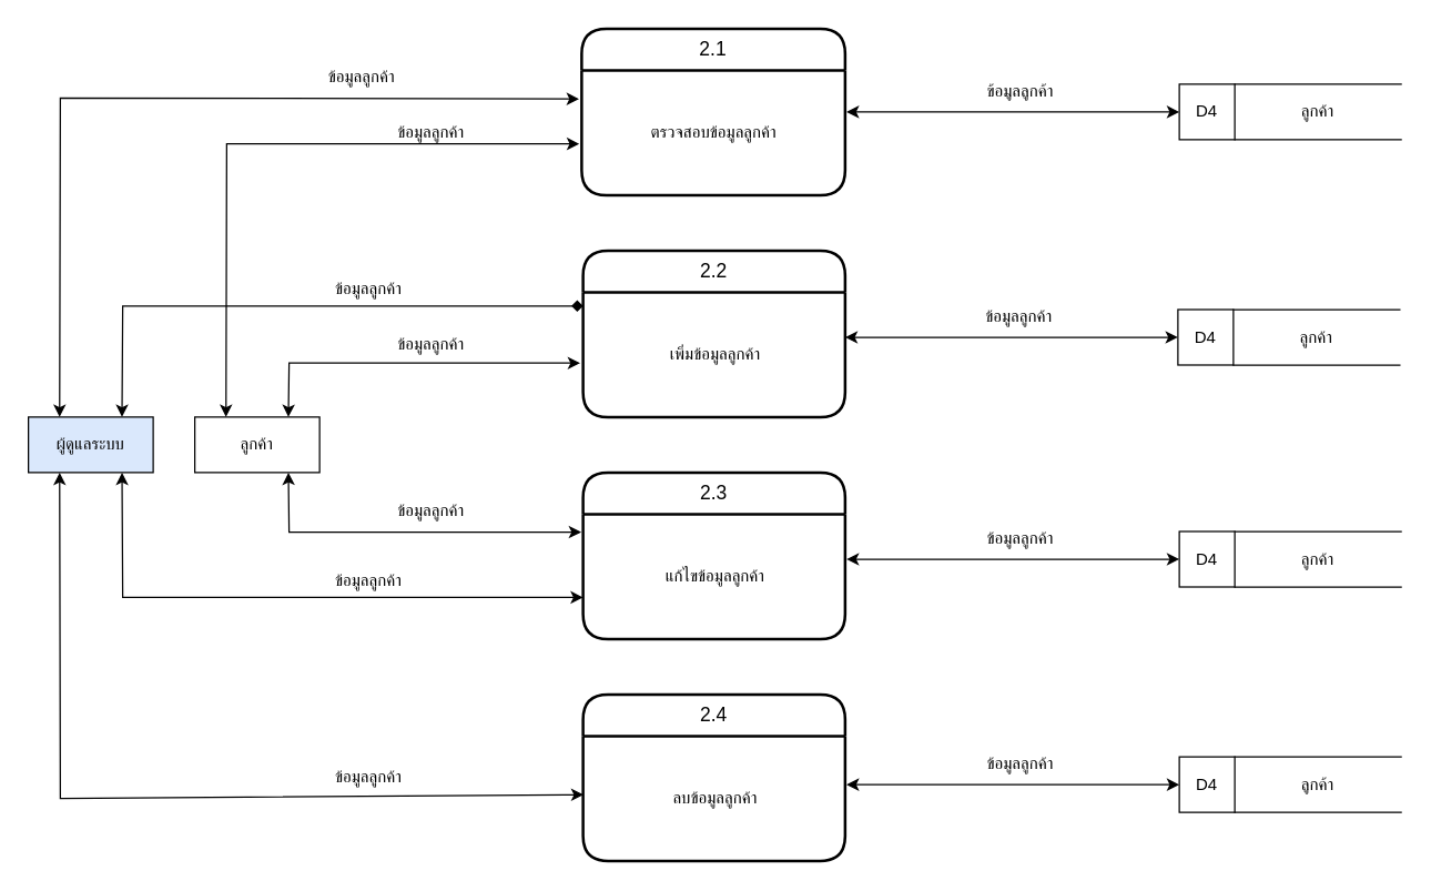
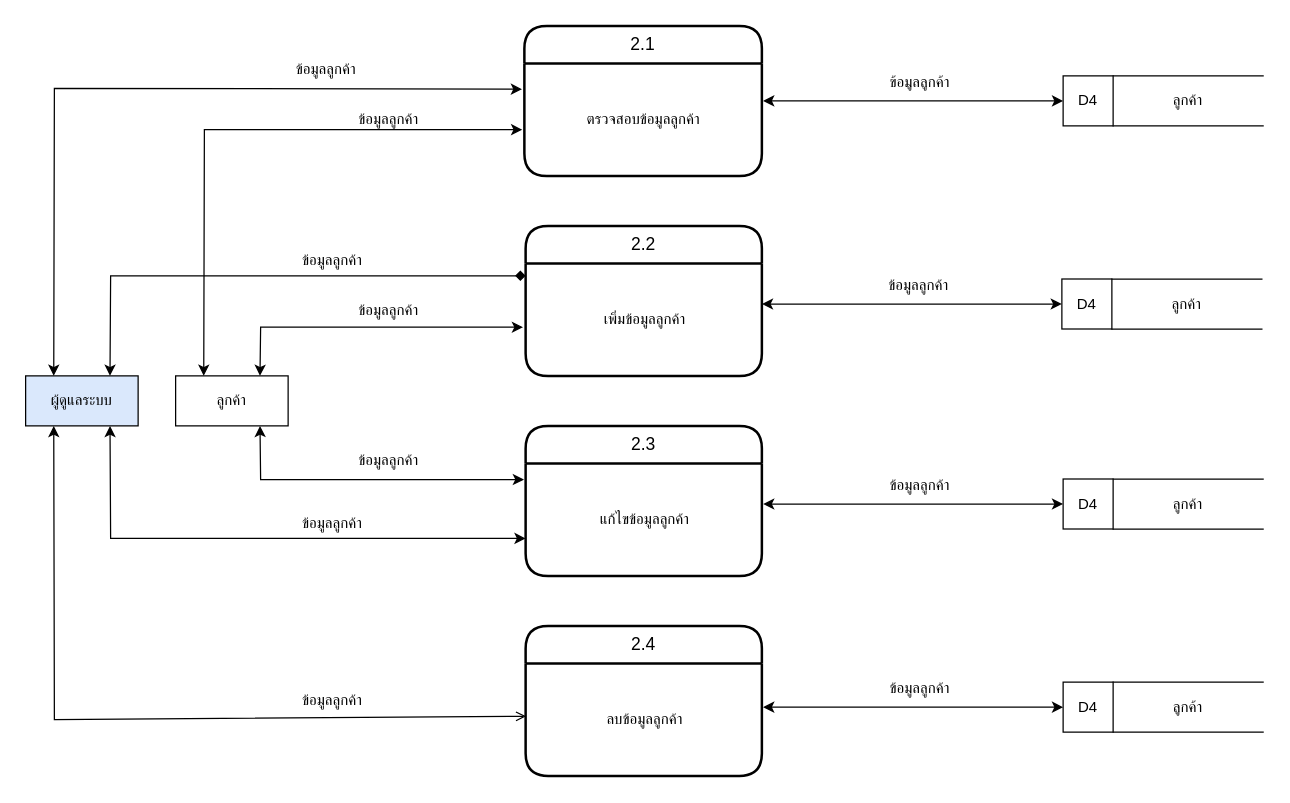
  <mxCell id="0" />
  <mxCell id="1" parent="0" />
  <mxCell id="2" value="ผู้ดูแลระบบ" style="rounded=0;whiteSpace=wrap;html=1;fillColor=#dae8fc;" vertex="1" parent="1"><mxGeometry x="20" y="300" width="90" height="40" as="geometry" /></mxCell>
  <mxCell id="3" value="2.1" style="swimlane;childLayout=stackLayout;horizontal=1;startSize=30;horizontalStack=0;rounded=1;fontSize=14;fontStyle=0;strokeWidth=2;resizeParent=0;resizeLast=1;shadow=0;dashed=0;align=center;arcSize=20;whiteSpace=wrap;html=1;swimlaneLine=1;glass=0;" vertex="1" parent="1"><mxGeometry x="419" y="20" width="190" height="120" as="geometry" /></mxCell>
  <mxCell id="4" value="ตรวจสอบข้อมูลลูกค้า" style="text;html=1;align=center;verticalAlign=middle;resizable=0;points=[];autosize=1;strokeColor=none;fillColor=none;" vertex="1" parent="3"><mxGeometry y="30" width="190" height="90" as="geometry" /></mxCell>
  <mxCell id="5" value="2.2" style="swimlane;childLayout=stackLayout;horizontal=1;startSize=30;horizontalStack=0;rounded=1;fontSize=14;fontStyle=0;strokeWidth=2;resizeParent=0;resizeLast=1;shadow=0;dashed=0;align=center;arcSize=20;whiteSpace=wrap;html=1;swimlaneLine=1;glass=0;" vertex="1" parent="1"><mxGeometry x="420" y="180" width="189" height="120" as="geometry" /></mxCell>
  <mxCell id="6" value="เพิ่มข้อมูลลูกค้า" style="text;html=1;align=center;verticalAlign=middle;resizable=0;points=[];autosize=1;strokeColor=none;fillColor=none;" vertex="1" parent="5"><mxGeometry y="30" width="189" height="90" as="geometry" /></mxCell>
  <mxCell id="7" value="2.3" style="swimlane;childLayout=stackLayout;horizontal=1;startSize=30;horizontalStack=0;rounded=1;fontSize=14;fontStyle=0;strokeWidth=2;resizeParent=0;resizeLast=1;shadow=0;dashed=0;align=center;arcSize=20;whiteSpace=wrap;html=1;swimlaneLine=1;glass=0;" vertex="1" parent="1"><mxGeometry x="420" y="340" width="189" height="120" as="geometry" /></mxCell>
  <mxCell id="8" value="แก้ไขข้อมูลลูกค้า" style="text;html=1;align=center;verticalAlign=middle;resizable=0;points=[];autosize=1;strokeColor=none;fillColor=none;" vertex="1" parent="7"><mxGeometry y="30" width="189" height="90" as="geometry" /></mxCell>
  <mxCell id="9" value="2.4" style="swimlane;childLayout=stackLayout;horizontal=1;startSize=30;horizontalStack=0;rounded=1;fontSize=14;fontStyle=0;strokeWidth=2;resizeParent=0;resizeLast=1;shadow=0;dashed=0;align=center;arcSize=20;whiteSpace=wrap;html=1;swimlaneLine=1;glass=0;" vertex="1" parent="1"><mxGeometry x="420" y="500" width="189" height="120" as="geometry" /></mxCell>
  <mxCell id="10" value="ลบข้อมูลลูกค้า" style="text;html=1;align=center;verticalAlign=middle;resizable=0;points=[];autosize=1;strokeColor=none;fillColor=none;" vertex="1" parent="9"><mxGeometry y="30" width="189" height="90" as="geometry" /></mxCell>
  <mxCell id="11" value="ลูกค้า" style="shape=partialRectangle;whiteSpace=wrap;html=1;left=0;right=0;fillColor=none;" vertex="1" parent="1"><mxGeometry x="890" y="60" width="120" height="40" as="geometry" /></mxCell>
  <mxCell id="12" value="D4" style="rounded=0;whiteSpace=wrap;html=1;" vertex="1" parent="1"><mxGeometry x="850" y="60" width="40" height="40" as="geometry" /></mxCell>
  <mxCell id="13" value="" style="endArrow=classic;startArrow=classic;html=1;rounded=0;exitX=0.25;exitY=0;exitDx=0;exitDy=0;entryX=-0.01;entryY=0.229;entryDx=0;entryDy=0;entryPerimeter=0;" edge="1" parent="1" source="2" target="4"><mxGeometry width="50" height="50" relative="1" as="geometry"><mxPoint x="460" y="290" as="sourcePoint" /><mxPoint x="390" y="100" as="targetPoint" /><Array as="points"><mxPoint x="43" y="70" /></Array></mxGeometry></mxCell>
  <mxCell id="14" value="" style="endArrow=diamond;startArrow=classic;html=1;rounded=0;exitX=0.75;exitY=0;exitDx=0;exitDy=0;entryX=0;entryY=0.111;entryDx=0;entryDy=0;entryPerimeter=0;" edge="1" parent="1" source="2" target="6"><mxGeometry width="50" height="50" relative="1" as="geometry"><mxPoint x="350" y="220" as="sourcePoint" /><mxPoint x="400" y="170" as="targetPoint" /><Array as="points"><mxPoint x="88" y="220" /></Array></mxGeometry></mxCell>
  <mxCell id="15" value="" style="endArrow=classic;startArrow=classic;html=1;rounded=0;exitX=0.75;exitY=1;exitDx=0;exitDy=0;" edge="1" parent="1" source="2"><mxGeometry width="50" height="50" relative="1" as="geometry"><mxPoint x="350" y="470" as="sourcePoint" /><mxPoint x="420" y="430" as="targetPoint" /><Array as="points"><mxPoint x="88" y="430" /></Array></mxGeometry></mxCell>
- <mxCell id="16" value="" style="endArrow=classic;startArrow=classic;html=1;rounded=0;exitX=0.25;exitY=1;exitDx=0;exitDy=0;entryX=0.002;entryY=0.47;entryDx=0;entryDy=0;entryPerimeter=0;" edge="1" parent="1" source="2" target="10"><mxGeometry width="50" height="50" relative="1" as="geometry"><mxPoint x="350" y="380" as="sourcePoint" /><mxPoint x="420" y="560" as="targetPoint" /><Array as="points"><mxPoint x="43" y="575" /></Array></mxGeometry></mxCell>
+ <mxCell id="16" value="" style="endArrow=open;startArrow=classic;html=1;rounded=0;exitX=0.25;exitY=1;exitDx=0;exitDy=0;entryX=0.002;entryY=0.47;entryDx=0;entryDy=0;entryPerimeter=0;" edge="1" parent="1" source="2" target="10"><mxGeometry width="50" height="50" relative="1" as="geometry"><mxPoint x="350" y="380" as="sourcePoint" /><mxPoint x="420" y="560" as="targetPoint" /><Array as="points"><mxPoint x="43" y="575" /></Array></mxGeometry></mxCell>
  <mxCell id="17" value="" style="endArrow=classic;startArrow=classic;html=1;rounded=0;entryX=0;entryY=0.5;entryDx=0;entryDy=0;" edge="1" parent="1" target="12"><mxGeometry width="50" height="50" relative="1" as="geometry"><mxPoint x="610" y="80" as="sourcePoint" /><mxPoint x="640" y="70" as="targetPoint" /></mxGeometry></mxCell>
  <mxCell id="18" value="ข้อมูลลูกค้า" style="text;html=1;align=center;verticalAlign=middle;resizable=0;points=[];autosize=1;strokeColor=none;fillColor=none;" vertex="1" parent="1"><mxGeometry x="220" y="40" width="80" height="30" as="geometry" /></mxCell>
  <mxCell id="19" value="ข้อมูลลูกค้า" style="text;html=1;align=center;verticalAlign=middle;resizable=0;points=[];autosize=1;strokeColor=none;fillColor=none;" vertex="1" parent="1"><mxGeometry x="225" y="545" width="80" height="30" as="geometry" /></mxCell>
  <mxCell id="20" value="ข้อมูลลูกค้า" style="text;html=1;align=center;verticalAlign=middle;resizable=0;points=[];autosize=1;strokeColor=none;fillColor=none;" vertex="1" parent="1"><mxGeometry x="225" y="402.5" width="80" height="30" as="geometry" /></mxCell>
  <mxCell id="21" value="ข้อมูลลูกค้า" style="text;html=1;align=center;verticalAlign=middle;resizable=0;points=[];autosize=1;strokeColor=none;fillColor=none;" vertex="1" parent="1"><mxGeometry x="225" y="192.5" width="80" height="30" as="geometry" /></mxCell>
  <mxCell id="22" value="ข้อมูลลูกค้า" style="text;html=1;align=center;verticalAlign=middle;resizable=0;points=[];autosize=1;strokeColor=none;fillColor=none;" vertex="1" parent="1"><mxGeometry x="695" y="50" width="80" height="30" as="geometry" /></mxCell>
  <mxCell id="23" value="ลูกค้า" style="shape=partialRectangle;whiteSpace=wrap;html=1;left=0;right=0;fillColor=none;" vertex="1" parent="1"><mxGeometry x="889" y="222.5" width="120" height="40" as="geometry" /></mxCell>
  <mxCell id="24" value="D4" style="rounded=0;whiteSpace=wrap;html=1;" vertex="1" parent="1"><mxGeometry x="849" y="222.5" width="40" height="40" as="geometry" /></mxCell>
  <mxCell id="25" value="" style="endArrow=classic;startArrow=classic;html=1;rounded=0;entryX=0;entryY=0.5;entryDx=0;entryDy=0;" edge="1" parent="1" target="24"><mxGeometry width="50" height="50" relative="1" as="geometry"><mxPoint x="609" y="242.5" as="sourcePoint" /><mxPoint x="639" y="232.5" as="targetPoint" /></mxGeometry></mxCell>
  <mxCell id="26" value="ข้อมูลลูกค้า" style="text;html=1;align=center;verticalAlign=middle;resizable=0;points=[];autosize=1;strokeColor=none;fillColor=none;" vertex="1" parent="1"><mxGeometry x="694" y="212.5" width="80" height="30" as="geometry" /></mxCell>
  <mxCell id="27" value="ลูกค้า" style="shape=partialRectangle;whiteSpace=wrap;html=1;left=0;right=0;fillColor=none;" vertex="1" parent="1"><mxGeometry x="890" y="382.5" width="120" height="40" as="geometry" /></mxCell>
  <mxCell id="28" value="D4" style="rounded=0;whiteSpace=wrap;html=1;" vertex="1" parent="1"><mxGeometry x="850" y="382.5" width="40" height="40" as="geometry" /></mxCell>
  <mxCell id="29" value="" style="endArrow=classic;startArrow=classic;html=1;rounded=0;entryX=0;entryY=0.5;entryDx=0;entryDy=0;" edge="1" parent="1" target="28"><mxGeometry width="50" height="50" relative="1" as="geometry"><mxPoint x="610" y="402.5" as="sourcePoint" /><mxPoint x="640" y="392.5" as="targetPoint" /></mxGeometry></mxCell>
  <mxCell id="30" value="ข้อมูลลูกค้า" style="text;html=1;align=center;verticalAlign=middle;resizable=0;points=[];autosize=1;strokeColor=none;fillColor=none;" vertex="1" parent="1"><mxGeometry x="695" y="372.5" width="80" height="30" as="geometry" /></mxCell>
  <mxCell id="31" value="ลูกค้า" style="shape=partialRectangle;whiteSpace=wrap;html=1;left=0;right=0;fillColor=none;" vertex="1" parent="1"><mxGeometry x="890" y="545" width="120" height="40" as="geometry" /></mxCell>
  <mxCell id="32" value="D4" style="rounded=0;whiteSpace=wrap;html=1;" vertex="1" parent="1"><mxGeometry x="850" y="545" width="40" height="40" as="geometry" /></mxCell>
  <mxCell id="33" value="" style="endArrow=classic;startArrow=classic;html=1;rounded=0;entryX=0;entryY=0.5;entryDx=0;entryDy=0;" edge="1" parent="1" target="32"><mxGeometry width="50" height="50" relative="1" as="geometry"><mxPoint x="610" y="565" as="sourcePoint" /><mxPoint x="640" y="555" as="targetPoint" /></mxGeometry></mxCell>
  <mxCell id="34" value="ข้อมูลลูกค้า" style="text;html=1;align=center;verticalAlign=middle;resizable=0;points=[];autosize=1;strokeColor=none;fillColor=none;" vertex="1" parent="1"><mxGeometry x="695" y="535" width="80" height="30" as="geometry" /></mxCell>
  <mxCell id="35" value="ลูกค้า" style="rounded=0;whiteSpace=wrap;html=1;" vertex="1" parent="1"><mxGeometry x="140" y="300" width="90" height="40" as="geometry" /></mxCell>
  <mxCell id="36" value="" style="endArrow=classic;startArrow=classic;html=1;rounded=0;exitX=0.75;exitY=0;exitDx=0;exitDy=0;entryX=-0.011;entryY=0.567;entryDx=0;entryDy=0;entryPerimeter=0;" edge="1" parent="1" source="35" target="6"><mxGeometry width="50" height="50" relative="1" as="geometry"><mxPoint x="260" y="330" as="sourcePoint" /><mxPoint x="310" y="280" as="targetPoint" /><Array as="points"><mxPoint x="208" y="261" /></Array></mxGeometry></mxCell>
  <mxCell id="37" value="" style="endArrow=classic;startArrow=classic;html=1;rounded=0;exitX=0.75;exitY=1;exitDx=0;exitDy=0;entryX=-0.007;entryY=0.144;entryDx=0;entryDy=0;entryPerimeter=0;" edge="1" parent="1" source="35" target="8"><mxGeometry width="50" height="50" relative="1" as="geometry"><mxPoint x="260" y="330" as="sourcePoint" /><mxPoint x="310" y="280" as="targetPoint" /><Array as="points"><mxPoint x="208" y="383" /></Array></mxGeometry></mxCell>
  <mxCell id="38" value="ข้อมูลลูกค้า" style="text;html=1;align=center;verticalAlign=middle;resizable=0;points=[];autosize=1;strokeColor=none;fillColor=none;" vertex="1" parent="1"><mxGeometry x="270" y="232.5" width="80" height="30" as="geometry" /></mxCell>
  <mxCell id="39" value="ข้อมูลลูกค้า" style="text;html=1;align=center;verticalAlign=middle;resizable=0;points=[];autosize=1;strokeColor=none;fillColor=none;" vertex="1" parent="1"><mxGeometry x="270" y="352.5" width="80" height="30" as="geometry" /></mxCell>
  <mxCell id="40" value="" style="endArrow=classic;startArrow=classic;html=1;rounded=0;exitX=0.25;exitY=0;exitDx=0;exitDy=0;entryX=-0.009;entryY=0.589;entryDx=0;entryDy=0;entryPerimeter=0;" edge="1" parent="1" source="35" target="4"><mxGeometry width="50" height="50" relative="1" as="geometry"><mxPoint x="260" y="150" as="sourcePoint" /><mxPoint x="310" y="100" as="targetPoint" /><Array as="points"><mxPoint x="163" y="103" /></Array></mxGeometry></mxCell>
  <mxCell id="41" value="ข้อมูลลูกค้า" style="text;html=1;align=center;verticalAlign=middle;resizable=0;points=[];autosize=1;strokeColor=none;fillColor=none;" vertex="1" parent="1"><mxGeometry x="270" y="80" width="80" height="30" as="geometry" /></mxCell>
